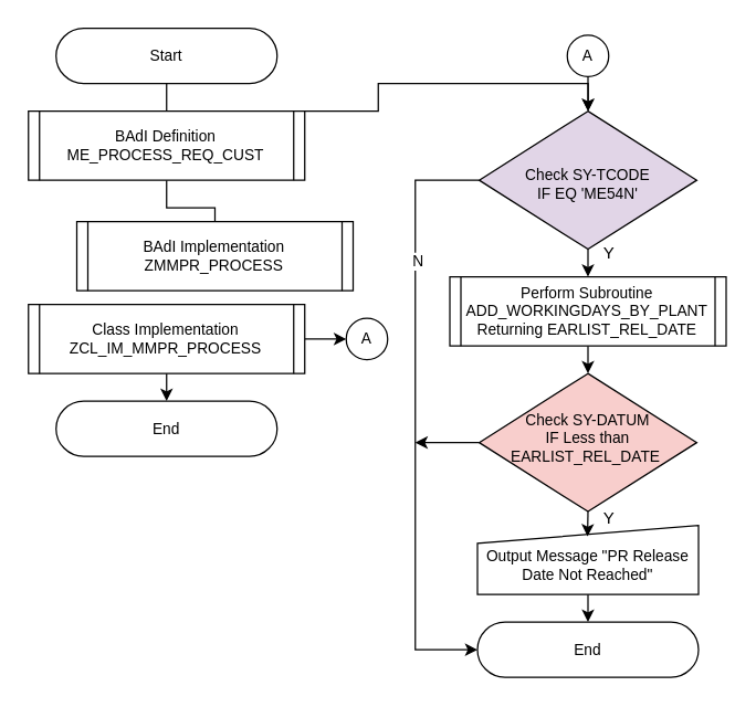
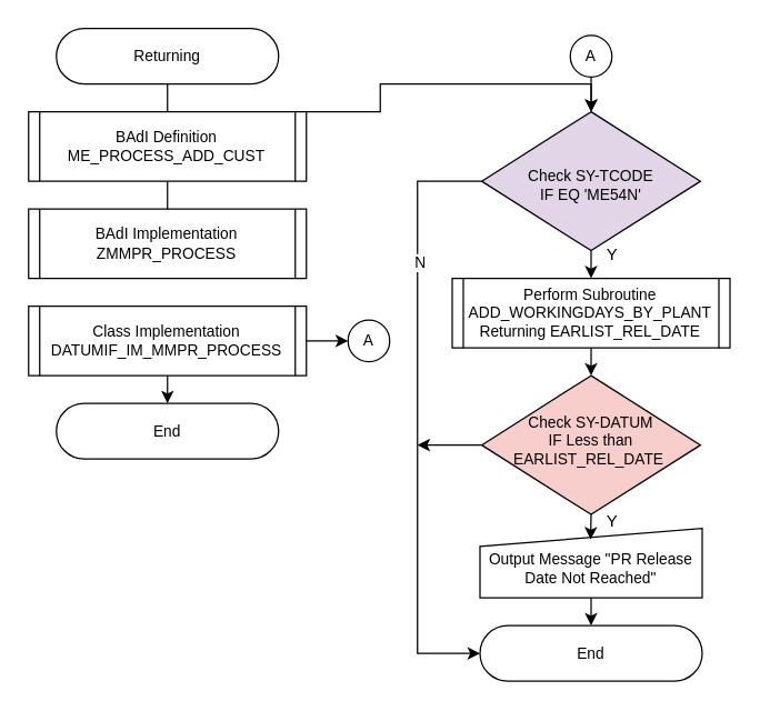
  <mxCell id="0" />
  <mxCell id="1" parent="0" />
  <mxCell id="2" style="edgeStyle=orthogonalEdgeStyle;rounded=0;orthogonalLoop=1;jettySize=auto;html=1;exitX=0.5;exitY=0.5;exitDx=0;exitDy=20;exitPerimeter=0;" edge="1" parent="1" source="3" target="15"><mxGeometry relative="1" as="geometry" /></mxCell>
- <mxCell id="3" value="Start" style="html=1;dashed=0;whiteSpace=wrap;shape=mxgraph.dfd.start;fontSize=11;" vertex="1" parent="1"><mxGeometry x="40" y="20" width="160" height="40" as="geometry" /></mxCell>
+ <mxCell id="3" value="Returning" style="html=1;dashed=0;whiteSpace=wrap;shape=mxgraph.dfd.start;fontSize=11;" vertex="1" parent="1"><mxGeometry x="40" y="20" width="160" height="40" as="geometry" /></mxCell>
  <mxCell id="4" style="edgeStyle=orthogonalEdgeStyle;rounded=0;orthogonalLoop=1;jettySize=auto;html=1;exitX=0.5;exitY=1;exitDx=0;exitDy=0;entryX=0.5;entryY=0;entryDx=0;entryDy=0;endArrow=none;" edge="1" parent="1" source="5" target="6"><mxGeometry relative="1" as="geometry" /></mxCell>
- <mxCell id="5" value="&lt;font style=&quot;font-size: 11px;&quot;&gt;BAdI Definition&lt;br&gt;ME_PROCESS_REQ_CUST&lt;br&gt;&lt;/font&gt;" style="shape=process;whiteSpace=wrap;html=1;backgroundOutline=1;fontSize=11;size=0.042;" vertex="1" parent="1"><mxGeometry x="20" y="80" width="200" height="50" as="geometry" /></mxCell>
- <mxCell id="6" value="&lt;font style=&quot;font-size: 11px;&quot;&gt;BAdI Implementation&lt;br&gt;ZMMPR_PROCESS&lt;br&gt;&lt;/font&gt;" style="shape=process;whiteSpace=wrap;html=1;backgroundOutline=1;fontSize=11;size=0.042;" vertex="1" parent="1"><mxGeometry x="55" y="160" width="200" height="50" as="geometry" /></mxCell>
+ <mxCell id="5" value="&lt;font style=&quot;font-size: 11px;&quot;&gt;BAdI Definition&lt;br&gt;ME_PROCESS_ADD_CUST&lt;br&gt;&lt;/font&gt;" style="shape=process;whiteSpace=wrap;html=1;backgroundOutline=1;fontSize=11;size=0.042;" vertex="1" parent="1"><mxGeometry x="20" y="80" width="200" height="50" as="geometry" /></mxCell>
+ <mxCell id="6" value="&lt;font style=&quot;font-size: 11px;&quot;&gt;BAdI Implementation&lt;br&gt;ZMMPR_PROCESS&lt;br&gt;&lt;/font&gt;" style="shape=process;whiteSpace=wrap;html=1;backgroundOutline=1;fontSize=11;size=0.042;" vertex="1" parent="1"><mxGeometry x="20" y="150" width="200" height="50" as="geometry" /></mxCell>
  <mxCell id="7" style="edgeStyle=orthogonalEdgeStyle;rounded=0;orthogonalLoop=1;jettySize=auto;html=1;exitX=1;exitY=0.5;exitDx=0;exitDy=0;entryX=0;entryY=0.5;entryDx=0;entryDy=0;" edge="1" parent="1" source="8" target="11"><mxGeometry relative="1" as="geometry" /></mxCell>
- <mxCell id="8" value="&lt;font style=&quot;font-size: 11px;&quot;&gt;Class Implementation&lt;br&gt;ZCL_IM_MMPR_PROCESS&lt;br&gt;&lt;/font&gt;" style="shape=process;whiteSpace=wrap;html=1;backgroundOutline=1;fontSize=11;size=0.042;" vertex="1" parent="1"><mxGeometry x="20" y="220" width="200" height="50" as="geometry" /></mxCell>
+ <mxCell id="8" value="&lt;font style=&quot;font-size: 11px;&quot;&gt;Class Implementation&lt;br&gt;DATUMIF_IM_MMPR_PROCESS&lt;br&gt;&lt;/font&gt;" style="shape=process;whiteSpace=wrap;html=1;backgroundOutline=1;fontSize=11;size=0.042;" vertex="1" parent="1"><mxGeometry x="20" y="220" width="200" height="50" as="geometry" /></mxCell>
  <mxCell id="9" value="End" style="html=1;dashed=0;whiteSpace=wrap;shape=mxgraph.dfd.start;fontSize=11;" vertex="1" parent="1"><mxGeometry x="40" y="290" width="160" height="40" as="geometry" /></mxCell>
  <mxCell id="10" style="edgeStyle=orthogonalEdgeStyle;rounded=0;orthogonalLoop=1;jettySize=auto;html=1;exitX=0.5;exitY=1;exitDx=0;exitDy=0;entryX=0.5;entryY=0.5;entryDx=0;entryDy=-20;entryPerimeter=0;" edge="1" parent="1" source="8" target="9"><mxGeometry relative="1" as="geometry" /></mxCell>
  <mxCell id="11" value="&lt;font style=&quot;font-size: 11px;&quot;&gt;A&lt;/font&gt;" style="ellipse;whiteSpace=wrap;html=1;aspect=fixed;" vertex="1" parent="1"><mxGeometry x="250" y="230" width="30" height="30" as="geometry" /></mxCell>
  <mxCell id="12" style="edgeStyle=orthogonalEdgeStyle;rounded=0;orthogonalLoop=1;jettySize=auto;html=1;exitX=0.5;exitY=1;exitDx=0;exitDy=0;entryX=0.5;entryY=0;entryDx=0;entryDy=0;" edge="1" parent="1" source="13" target="15"><mxGeometry relative="1" as="geometry" /></mxCell>
  <mxCell id="13" value="&lt;font style=&quot;font-size: 11px;&quot;&gt;A&lt;/font&gt;" style="ellipse;whiteSpace=wrap;html=1;aspect=fixed;" vertex="1" parent="1"><mxGeometry x="410" y="25" width="30" height="30" as="geometry" /></mxCell>
  <mxCell id="14" style="edgeStyle=orthogonalEdgeStyle;rounded=0;orthogonalLoop=1;jettySize=auto;html=1;exitX=0.5;exitY=1;exitDx=0;exitDy=0;entryX=0.5;entryY=0;entryDx=0;entryDy=0;" edge="1" parent="1" source="15" target="17"><mxGeometry relative="1" as="geometry" /></mxCell>
  <mxCell id="15" value="Check SY-TCODE &lt;br style=&quot;font-size: 11px;&quot;&gt;IF EQ 'ME54N'" style="rhombus;whiteSpace=wrap;html=1;fontSize=11;spacingTop=6;fillColor=#e1d5e7;" vertex="1" parent="1"><mxGeometry x="346.25" y="80" width="157.5" height="100" as="geometry" /></mxCell>
  <mxCell id="16" style="edgeStyle=orthogonalEdgeStyle;rounded=0;orthogonalLoop=1;jettySize=auto;html=1;exitX=0.5;exitY=1;exitDx=0;exitDy=0;entryX=0.5;entryY=0;entryDx=0;entryDy=0;" edge="1" parent="1" source="17" target="19"><mxGeometry relative="1" as="geometry" /></mxCell>
  <mxCell id="17" value="&lt;font style=&quot;font-size: 11px;&quot;&gt;Perform Subroutine ADD_WORKINGDAYS_BY_PLANT&lt;br&gt;Returning EARLIST_REL_DATE&lt;br&gt;&lt;/font&gt;" style="shape=process;whiteSpace=wrap;html=1;backgroundOutline=1;fontSize=11;size=0.042;" vertex="1" parent="1"><mxGeometry x="325" y="200" width="200" height="50" as="geometry" /></mxCell>
  <mxCell id="18" style="edgeStyle=orthogonalEdgeStyle;rounded=0;orthogonalLoop=1;jettySize=auto;html=1;exitX=0;exitY=0.5;exitDx=0;exitDy=0;" edge="1" parent="1" source="19"><mxGeometry relative="1" as="geometry"><mxPoint x="300" y="320" as="targetPoint" /></mxGeometry></mxCell>
  <mxCell id="19" value="Check SY-DATUM&lt;br style=&quot;font-size: 11px;&quot;&gt;IF Less than EARLIST_REL_DATE&amp;nbsp;" style="rhombus;whiteSpace=wrap;html=1;fontSize=11;spacingTop=-6;fillColor=#f8cecc;" vertex="1" parent="1"><mxGeometry x="346.25" y="270" width="157.5" height="100" as="geometry" /></mxCell>
  <mxCell id="20" value="Output Message &quot;PR Release Date Not Reached&quot;" style="shape=manualInput;whiteSpace=wrap;html=1;fontSize=11;size=13;spacingTop=7;" vertex="1" parent="1"><mxGeometry x="345" y="380" width="160" height="50" as="geometry" /></mxCell>
  <mxCell id="21" style="edgeStyle=orthogonalEdgeStyle;rounded=0;orthogonalLoop=1;jettySize=auto;html=1;exitX=0.5;exitY=1;exitDx=0;exitDy=0;entryX=0.498;entryY=0.16;entryDx=0;entryDy=0;entryPerimeter=0;" edge="1" parent="1" source="19" target="20"><mxGeometry relative="1" as="geometry" /></mxCell>
  <mxCell id="22" value="End" style="html=1;dashed=0;whiteSpace=wrap;shape=mxgraph.dfd.start;fontSize=11;" vertex="1" parent="1"><mxGeometry x="345" y="450" width="160" height="40" as="geometry" /></mxCell>
  <mxCell id="23" style="edgeStyle=orthogonalEdgeStyle;rounded=0;orthogonalLoop=1;jettySize=auto;html=1;exitX=0.5;exitY=1;exitDx=0;exitDy=0;entryX=0.5;entryY=0.5;entryDx=0;entryDy=-20;entryPerimeter=0;" edge="1" parent="1" source="20" target="22"><mxGeometry relative="1" as="geometry" /></mxCell>
  <mxCell id="24" style="edgeStyle=orthogonalEdgeStyle;rounded=0;orthogonalLoop=1;jettySize=auto;html=1;exitX=0;exitY=0.5;exitDx=0;exitDy=0;entryX=0;entryY=0.5;entryDx=0;entryDy=0;entryPerimeter=0;" edge="1" parent="1" source="15" target="22"><mxGeometry relative="1" as="geometry"><Array as="points"><mxPoint x="300" y="130" /><mxPoint x="300" y="470" /></Array></mxGeometry></mxCell>
  <mxCell id="25" value="N" style="edgeLabel;html=1;align=center;verticalAlign=middle;resizable=0;points=[];" vertex="1" connectable="0" parent="24"><mxGeometry x="-0.512" y="1" relative="1" as="geometry"><mxPoint as="offset" /></mxGeometry></mxCell>
  <mxCell id="26" value="Y" style="text;html=1;align=center;verticalAlign=middle;resizable=0;points=[];autosize=1;strokeColor=none;fillColor=none;" vertex="1" parent="1"><mxGeometry x="425" y="168" width="30" height="30" as="geometry" /></mxCell>
  <mxCell id="27" value="Y" style="text;html=1;align=center;verticalAlign=middle;resizable=0;points=[];autosize=1;strokeColor=none;fillColor=none;" vertex="1" parent="1"><mxGeometry x="425" y="360" width="30" height="30" as="geometry" /></mxCell>
